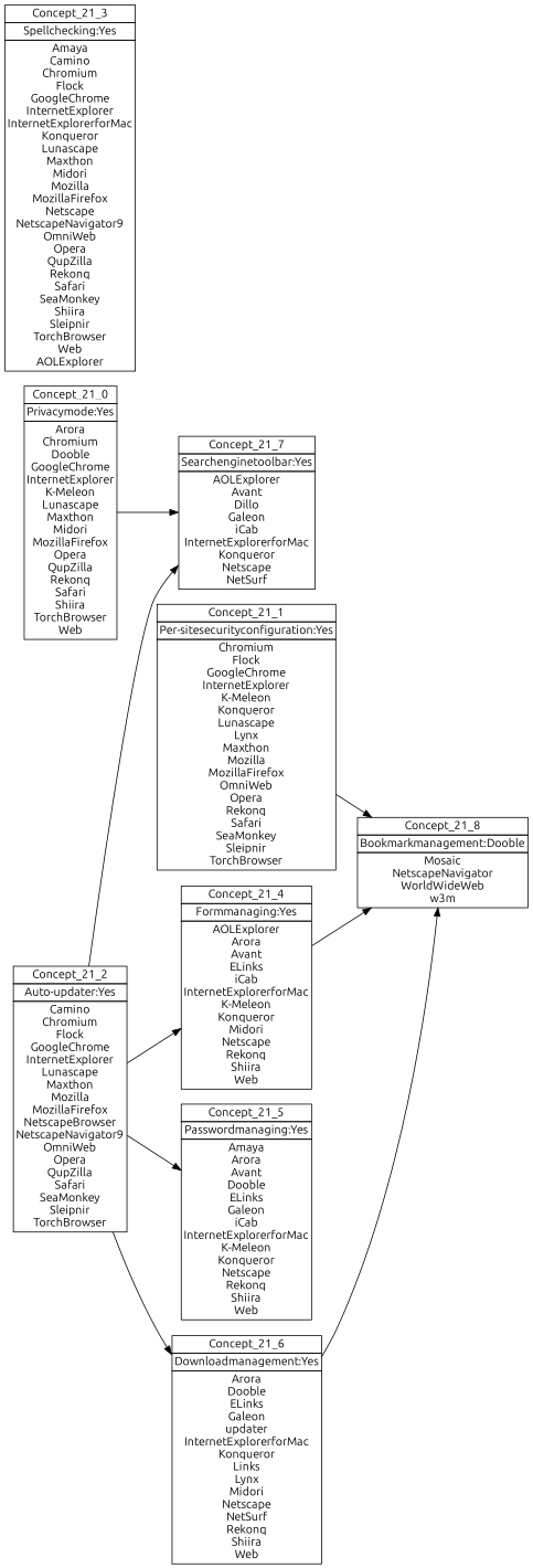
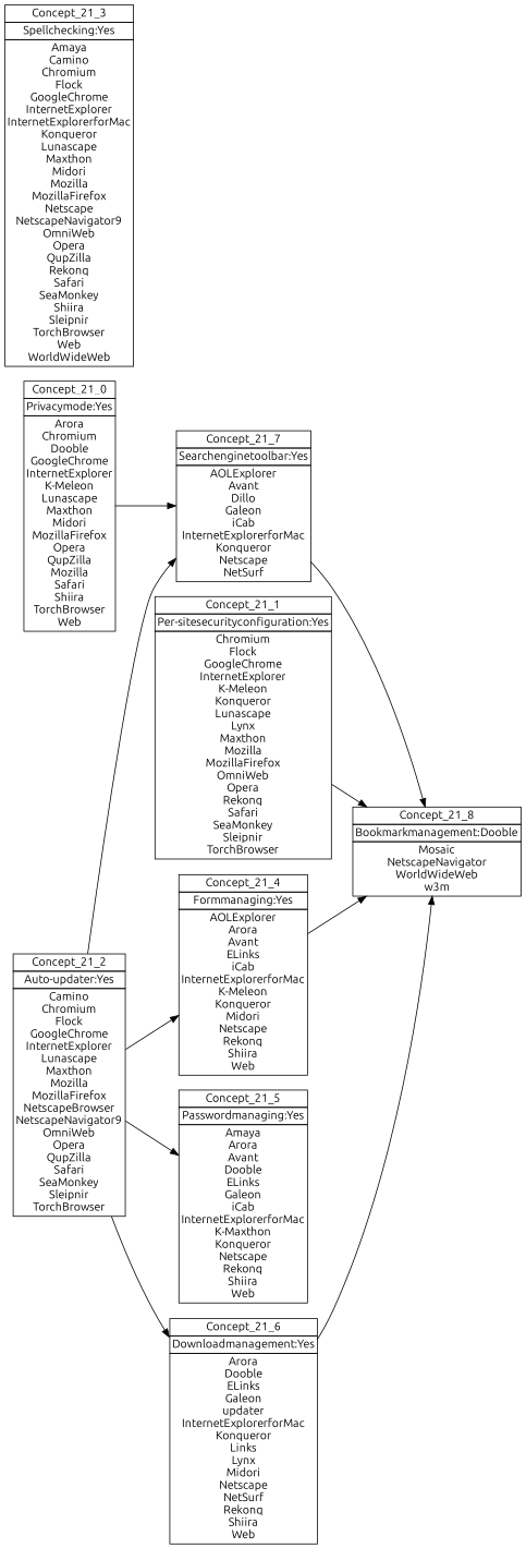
  digraph {
    fontname=Ubuntu
    nodesep=0.2
    rankdir=LR
    ranksep=0.3
    node [fontname=Ubuntu margin="0.03,0.03" shape=none]
    edge [fontname=Ubuntu headport=p tailport=p]
-   n1 [label=<<table border="0" cellborder="1" cellspacing="0" port="p"><tr><td>Concept_21_0</td></tr><tr><td>Privacymode:Yes<br/></td></tr><tr><td>Arora<br/>Chromium<br/>Dooble<br/>GoogleChrome<br/>InternetExplorer<br/>K-Meleon<br/>Lunascape<br/>Maxthon<br/>Midori<br/>MozillaFirefox<br/>Opera<br/>QupZilla<br/>Rekonq<br/>Safari<br/>Shiira<br/>TorchBrowser<br/>Web<br/></td></tr></table>>]
+   n1 [label=<<table border="0" cellborder="1" cellspacing="0" port="p"><tr><td>Concept_21_0</td></tr><tr><td>Privacymode:Yes<br/></td></tr><tr><td>Arora<br/>Chromium<br/>Dooble<br/>GoogleChrome<br/>InternetExplorer<br/>K-Meleon<br/>Lunascape<br/>Maxthon<br/>Midori<br/>MozillaFirefox<br/>Opera<br/>QupZilla<br/>Mozilla<br/>Safari<br/>Shiira<br/>TorchBrowser<br/>Web<br/></td></tr></table>>]
    n2 [label=<<table border="0" cellborder="1" cellspacing="0" port="p"><tr><td>Concept_21_7</td></tr><tr><td>Searchenginetoolbar:Yes<br/></td></tr><tr><td>AOLExplorer<br/>Avant<br/>Dillo<br/>Galeon<br/>iCab<br/>InternetExplorerforMac<br/>Konqueror<br/>Netscape<br/>NetSurf<br/></td></tr></table>>]
    n3 [label=<<table border="0" cellborder="1" cellspacing="0" port="p"><tr><td>Concept_21_8</td></tr><tr><td>Bookmarkmanagement:Dooble<br/></td></tr><tr><td>Mosaic<br/>NetscapeNavigator<br/>WorldWideWeb<br/>w3m<br/></td></tr></table>>]
    n4 [label=<<table border="0" cellborder="1" cellspacing="0" port="p"><tr><td>Concept_21_1</td></tr><tr><td>Per-sitesecurityconfiguration:Yes<br/></td></tr><tr><td>Chromium<br/>Flock<br/>GoogleChrome<br/>InternetExplorer<br/>K-Meleon<br/>Konqueror<br/>Lunascape<br/>Lynx<br/>Maxthon<br/>Mozilla<br/>MozillaFirefox<br/>OmniWeb<br/>Opera<br/>Rekonq<br/>Safari<br/>SeaMonkey<br/>Sleipnir<br/>TorchBrowser<br/></td></tr></table>>]
-   n5 [label=<<table border="0" cellborder="1" cellspacing="0" port="p"><tr><td>Concept_21_3</td></tr><tr><td>Spellchecking:Yes<br/></td></tr><tr><td>Amaya<br/>Camino<br/>Chromium<br/>Flock<br/>GoogleChrome<br/>InternetExplorer<br/>InternetExplorerforMac<br/>Konqueror<br/>Lunascape<br/>Maxthon<br/>Midori<br/>Mozilla<br/>MozillaFirefox<br/>Netscape<br/>NetscapeNavigator9<br/>OmniWeb<br/>Opera<br/>QupZilla<br/>Rekonq<br/>Safari<br/>SeaMonkey<br/>Shiira<br/>Sleipnir<br/>TorchBrowser<br/>Web<br/>AOLExplorer<br/></td></tr></table>>]
+   n5 [label=<<table border="0" cellborder="1" cellspacing="0" port="p"><tr><td>Concept_21_3</td></tr><tr><td>Spellchecking:Yes<br/></td></tr><tr><td>Amaya<br/>Camino<br/>Chromium<br/>Flock<br/>GoogleChrome<br/>InternetExplorer<br/>InternetExplorerforMac<br/>Konqueror<br/>Lunascape<br/>Maxthon<br/>Midori<br/>Mozilla<br/>MozillaFirefox<br/>Netscape<br/>NetscapeNavigator9<br/>OmniWeb<br/>Opera<br/>QupZilla<br/>Rekonq<br/>Safari<br/>SeaMonkey<br/>Shiira<br/>Sleipnir<br/>TorchBrowser<br/>Web<br/>WorldWideWeb<br/></td></tr></table>>]
    n6 [label=<<table border="0" cellborder="1" cellspacing="0" port="p"><tr><td>Concept_21_4</td></tr><tr><td>Formmanaging:Yes<br/></td></tr><tr><td>AOLExplorer<br/>Arora<br/>Avant<br/>ELinks<br/>iCab<br/>InternetExplorerforMac<br/>K-Meleon<br/>Konqueror<br/>Midori<br/>Netscape<br/>Rekonq<br/>Shiira<br/>Web<br/></td></tr></table>>]
-   n7 [label=<<table border="0" cellborder="1" cellspacing="0" port="p"><tr><td>Concept_21_5</td></tr><tr><td>Passwordmanaging:Yes<br/></td></tr><tr><td>Amaya<br/>Arora<br/>Avant<br/>Dooble<br/>ELinks<br/>Galeon<br/>iCab<br/>InternetExplorerforMac<br/>K-Meleon<br/>Konqueror<br/>Netscape<br/>Rekonq<br/>Shiira<br/>Web<br/></td></tr></table>>]
+   n7 [label=<<table border="0" cellborder="1" cellspacing="0" port="p"><tr><td>Concept_21_5</td></tr><tr><td>Passwordmanaging:Yes<br/></td></tr><tr><td>Amaya<br/>Arora<br/>Avant<br/>Dooble<br/>ELinks<br/>Galeon<br/>iCab<br/>InternetExplorerforMac<br/>K-Maxthon<br/>Konqueror<br/>Netscape<br/>Rekonq<br/>Shiira<br/>Web<br/></td></tr></table>>]
    n8 [label=<<table border="0" cellborder="1" cellspacing="0" port="p"><tr><td>Concept_21_6</td></tr><tr><td>Downloadmanagement:Yes<br/></td></tr><tr><td>Arora<br/>Dooble<br/>ELinks<br/>Galeon<br/>updater<br/>InternetExplorerforMac<br/>Konqueror<br/>Links<br/>Lynx<br/>Midori<br/>Netscape<br/>NetSurf<br/>Rekonq<br/>Shiira<br/>Web<br/></td></tr></table>>]
    n9 [label=<<table border="0" cellborder="1" cellspacing="0" port="p"><tr><td>Concept_21_2</td></tr><tr><td>Auto-updater:Yes<br/></td></tr><tr><td>Camino<br/>Chromium<br/>Flock<br/>GoogleChrome<br/>InternetExplorer<br/>Lunascape<br/>Maxthon<br/>Mozilla<br/>MozillaFirefox<br/>NetscapeBrowser<br/>NetscapeNavigator9<br/>OmniWeb<br/>Opera<br/>QupZilla<br/>Safari<br/>SeaMonkey<br/>Sleipnir<br/>TorchBrowser<br/></td></tr></table>>]
    n1 -> n2
+   n2 -> n3
    n4 -> n3
    n6 -> n3
    n8 -> n3
    n9 -> n2
    n9 -> n6
    n9 -> n7
    n9 -> n8
  }
